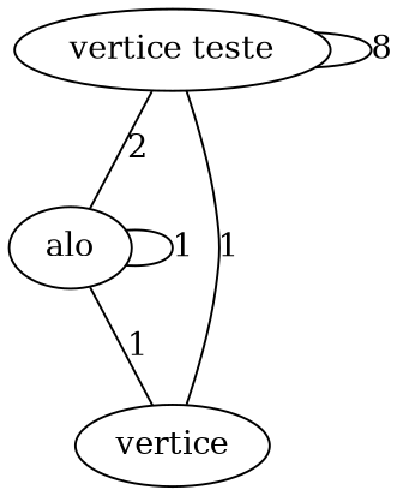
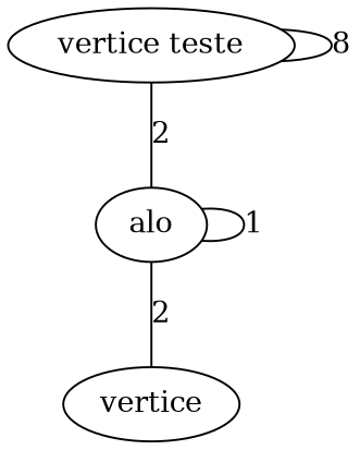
  graph {
    n1 [label=alo]
    n2 [label=vertice]
    n3 [label="vertice teste"]
    n1 -- n1 [label=1]
-   n1 -- n2 [label=1]
+   n1 -- n2 [label=2]
    n3 -- n1 [label=2]
-   n3 -- n2 [label=1]
    n3 -- n3 [label=8]
  }
